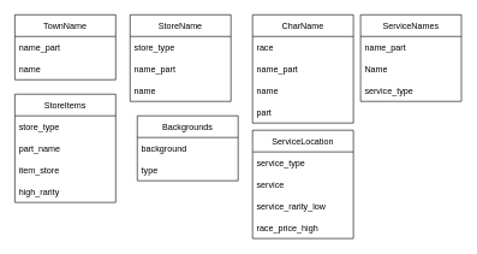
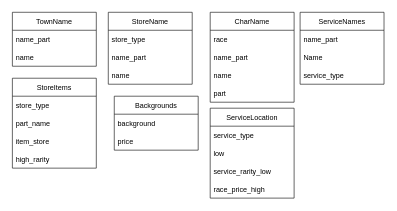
  <mxCell id="0" />
  <mxCell id="1" parent="0" />
  <mxCell id="2" value="Backgrounds" style="swimlane;fontStyle=0;childLayout=stackLayout;horizontal=1;startSize=30;horizontalStack=0;resizeParent=1;resizeParentMax=0;resizeLast=0;collapsible=1;marginBottom=0;" parent="1" vertex="1"><mxGeometry x="190" width="140" height="90" as="geometry" y="160" /></mxCell>
  <mxCell id="3" value="background" style="text;strokeColor=none;fillColor=none;align=left;verticalAlign=middle;spacingLeft=4;spacingRight=4;overflow=hidden;points=[[0,0.5],[1,0.5]];portConstraint=eastwest;rotatable=0;" parent="2" vertex="1"><mxGeometry y="30" width="140" height="30" as="geometry" /></mxCell>
- <mxCell id="4" value="type" style="text;strokeColor=none;fillColor=none;align=left;verticalAlign=middle;spacingLeft=4;spacingRight=4;overflow=hidden;points=[[0,0.5],[1,0.5]];portConstraint=eastwest;rotatable=0;" parent="2" vertex="1"><mxGeometry y="60" width="140" height="30" as="geometry" /></mxCell>
+ <mxCell id="4" value="price" style="text;strokeColor=none;fillColor=none;align=left;verticalAlign=middle;spacingLeft=4;spacingRight=4;overflow=hidden;points=[[0,0.5],[1,0.5]];portConstraint=eastwest;rotatable=0;" parent="2" vertex="1"><mxGeometry y="60" width="140" height="30" as="geometry" /></mxCell>
  <mxCell id="5" value="ServiceLocation" style="swimlane;fontStyle=0;childLayout=stackLayout;horizontal=1;startSize=30;horizontalStack=0;resizeParent=1;resizeParentMax=0;resizeLast=0;collapsible=1;marginBottom=0;" parent="1" vertex="1"><mxGeometry x="350" y="180" width="140" height="150" as="geometry" /></mxCell>
  <mxCell id="6" value="service_type" style="text;strokeColor=none;fillColor=none;align=left;verticalAlign=middle;spacingLeft=4;spacingRight=4;overflow=hidden;points=[[0,0.5],[1,0.5]];portConstraint=eastwest;rotatable=0;" parent="5" vertex="1"><mxGeometry y="30" width="140" height="30" as="geometry" /></mxCell>
- <mxCell id="7" value="service" style="text;strokeColor=none;fillColor=none;align=left;verticalAlign=middle;spacingLeft=4;spacingRight=4;overflow=hidden;points=[[0,0.5],[1,0.5]];portConstraint=eastwest;rotatable=0;" parent="5" vertex="1"><mxGeometry y="60" width="140" height="30" as="geometry" /></mxCell>
+ <mxCell id="7" value="low" style="text;strokeColor=none;fillColor=none;align=left;verticalAlign=middle;spacingLeft=4;spacingRight=4;overflow=hidden;points=[[0,0.5],[1,0.5]];portConstraint=eastwest;rotatable=0;" parent="5" vertex="1"><mxGeometry y="60" width="140" height="30" as="geometry" /></mxCell>
  <mxCell id="8" value="service_rarity_low" style="text;strokeColor=none;fillColor=none;align=left;verticalAlign=middle;spacingLeft=4;spacingRight=4;overflow=hidden;points=[[0,0.5],[1,0.5]];portConstraint=eastwest;rotatable=0;" parent="5" vertex="1"><mxGeometry y="90" width="140" height="30" as="geometry" /></mxCell>
  <mxCell id="9" value="race_price_high" style="text;strokeColor=none;fillColor=none;align=left;verticalAlign=middle;spacingLeft=4;spacingRight=4;overflow=hidden;points=[[0,0.5],[1,0.5]];portConstraint=eastwest;rotatable=0;" parent="5" vertex="1"><mxGeometry y="120" width="140" height="30" as="geometry" /></mxCell>
  <mxCell id="10" value="ServiceNames" style="swimlane;fontStyle=0;childLayout=stackLayout;horizontal=1;startSize=30;horizontalStack=0;resizeParent=1;resizeParentMax=0;resizeLast=0;collapsible=1;marginBottom=0;" parent="1" vertex="1"><mxGeometry x="500" y="20" width="140" height="120" as="geometry" /></mxCell>
  <mxCell id="11" value="name_part" style="text;strokeColor=none;fillColor=none;align=left;verticalAlign=middle;spacingLeft=4;spacingRight=4;overflow=hidden;points=[[0,0.5],[1,0.5]];portConstraint=eastwest;rotatable=0;" parent="10" vertex="1"><mxGeometry y="30" width="140" height="30" as="geometry" /></mxCell>
  <mxCell id="12" value="Name" style="text;strokeColor=none;fillColor=none;align=left;verticalAlign=middle;spacingLeft=4;spacingRight=4;overflow=hidden;points=[[0,0.5],[1,0.5]];portConstraint=eastwest;rotatable=0;" parent="10" vertex="1"><mxGeometry y="60" width="140" height="30" as="geometry" /></mxCell>
  <mxCell id="13" value="service_type" style="text;strokeColor=none;fillColor=none;align=left;verticalAlign=middle;spacingLeft=4;spacingRight=4;overflow=hidden;points=[[0,0.5],[1,0.5]];portConstraint=eastwest;rotatable=0;" parent="10" vertex="1"><mxGeometry y="90" width="140" height="30" as="geometry" /></mxCell>
  <mxCell id="14" value="CharName" style="swimlane;fontStyle=0;childLayout=stackLayout;horizontal=1;startSize=30;horizontalStack=0;resizeParent=1;resizeParentMax=0;resizeLast=0;collapsible=1;marginBottom=0;" parent="1" vertex="1"><mxGeometry x="350" y="20" width="140" height="150" as="geometry" /></mxCell>
  <mxCell id="15" value="race" style="text;strokeColor=none;fillColor=none;align=left;verticalAlign=middle;spacingLeft=4;spacingRight=4;overflow=hidden;points=[[0,0.5],[1,0.5]];portConstraint=eastwest;rotatable=0;" parent="14" vertex="1"><mxGeometry y="30" width="140" height="30" as="geometry" /></mxCell>
  <mxCell id="16" value="name_part" style="text;strokeColor=none;fillColor=none;align=left;verticalAlign=middle;spacingLeft=4;spacingRight=4;overflow=hidden;points=[[0,0.5],[1,0.5]];portConstraint=eastwest;rotatable=0;" parent="14" vertex="1"><mxGeometry y="60" width="140" height="30" as="geometry" /></mxCell>
  <mxCell id="17" value="name" style="text;strokeColor=none;fillColor=none;align=left;verticalAlign=middle;spacingLeft=4;spacingRight=4;overflow=hidden;points=[[0,0.5],[1,0.5]];portConstraint=eastwest;rotatable=0;" parent="14" vertex="1"><mxGeometry y="90" width="140" height="30" as="geometry" /></mxCell>
  <mxCell id="18" value="part" style="text;strokeColor=none;fillColor=none;align=left;verticalAlign=middle;spacingLeft=4;spacingRight=4;overflow=hidden;points=[[0,0.5],[1,0.5]];portConstraint=eastwest;rotatable=0;" parent="14" vertex="1"><mxGeometry y="120" width="140" height="30" as="geometry" /></mxCell>
  <mxCell id="19" value="StoreName" style="swimlane;fontStyle=0;childLayout=stackLayout;horizontal=1;startSize=30;horizontalStack=0;resizeParent=1;resizeParentMax=0;resizeLast=0;collapsible=1;marginBottom=0;" parent="1" vertex="1"><mxGeometry x="180" y="20" width="140" height="120" as="geometry" /></mxCell>
  <mxCell id="20" value="store_type" style="text;strokeColor=none;fillColor=none;align=left;verticalAlign=middle;spacingLeft=4;spacingRight=4;overflow=hidden;points=[[0,0.5],[1,0.5]];portConstraint=eastwest;rotatable=0;" parent="19" vertex="1"><mxGeometry y="30" width="140" height="30" as="geometry" /></mxCell>
  <mxCell id="21" value="name_part" style="text;strokeColor=none;fillColor=none;align=left;verticalAlign=middle;spacingLeft=4;spacingRight=4;overflow=hidden;points=[[0,0.5],[1,0.5]];portConstraint=eastwest;rotatable=0;" parent="19" vertex="1"><mxGeometry y="60" width="140" height="30" as="geometry" /></mxCell>
  <mxCell id="22" value="name" style="text;strokeColor=none;fillColor=none;align=left;verticalAlign=middle;spacingLeft=4;spacingRight=4;overflow=hidden;points=[[0,0.5],[1,0.5]];portConstraint=eastwest;rotatable=0;" parent="19" vertex="1"><mxGeometry y="90" width="140" height="30" as="geometry" /></mxCell>
  <mxCell id="23" value="StoreItems" style="swimlane;fontStyle=0;childLayout=stackLayout;horizontal=1;startSize=30;horizontalStack=0;resizeParent=1;resizeParentMax=0;resizeLast=0;collapsible=1;marginBottom=0;" parent="1" vertex="1"><mxGeometry x="20" y="130" width="140" height="150" as="geometry" /></mxCell>
  <mxCell id="24" value="store_type" style="text;strokeColor=none;fillColor=none;align=left;verticalAlign=middle;spacingLeft=4;spacingRight=4;overflow=hidden;points=[[0,0.5],[1,0.5]];portConstraint=eastwest;rotatable=0;" parent="23" vertex="1"><mxGeometry y="30" width="140" height="30" as="geometry" /></mxCell>
  <mxCell id="25" value="part_name" style="text;strokeColor=none;fillColor=none;align=left;verticalAlign=middle;spacingLeft=4;spacingRight=4;overflow=hidden;points=[[0,0.5],[1,0.5]];portConstraint=eastwest;rotatable=0;" parent="23" vertex="1"><mxGeometry y="60" width="140" height="30" as="geometry" /></mxCell>
  <mxCell id="26" value="item_store" style="text;strokeColor=none;fillColor=none;align=left;verticalAlign=middle;spacingLeft=4;spacingRight=4;overflow=hidden;points=[[0,0.5],[1,0.5]];portConstraint=eastwest;rotatable=0;" parent="23" vertex="1"><mxGeometry y="90" width="140" height="30" as="geometry" /></mxCell>
  <mxCell id="27" value="high_rarity" style="text;strokeColor=none;fillColor=none;align=left;verticalAlign=middle;spacingLeft=4;spacingRight=4;overflow=hidden;points=[[0,0.5],[1,0.5]];portConstraint=eastwest;rotatable=0;" parent="23" vertex="1"><mxGeometry y="120" width="140" height="30" as="geometry" /></mxCell>
  <mxCell id="28" value="TownName" style="swimlane;fontStyle=0;childLayout=stackLayout;horizontal=1;startSize=30;horizontalStack=0;resizeParent=1;resizeParentMax=0;resizeLast=0;collapsible=1;marginBottom=0;" parent="1" vertex="1"><mxGeometry x="20" y="20" width="140" height="90" as="geometry" /></mxCell>
  <mxCell id="29" value="name_part" style="text;strokeColor=none;fillColor=none;align=left;verticalAlign=middle;spacingLeft=4;spacingRight=4;overflow=hidden;points=[[0,0.5],[1,0.5]];portConstraint=eastwest;rotatable=0;" parent="28" vertex="1"><mxGeometry y="30" width="140" height="30" as="geometry" /></mxCell>
  <mxCell id="30" value="name" style="text;strokeColor=none;fillColor=none;align=left;verticalAlign=middle;spacingLeft=4;spacingRight=4;overflow=hidden;points=[[0,0.5],[1,0.5]];portConstraint=eastwest;rotatable=0;" parent="28" vertex="1"><mxGeometry y="60" width="140" height="30" as="geometry" /></mxCell>
